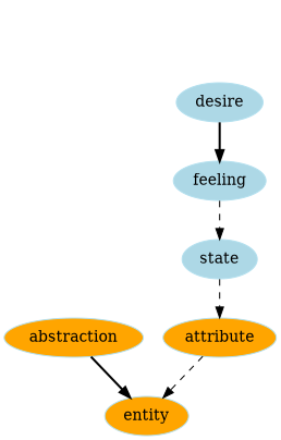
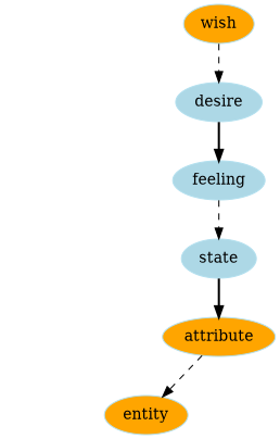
  digraph {
    node [color=lightblue2 fillcolor=orange style=filled]
    edge [style=bold]
    desire [fillcolor=lightblue]
+   wish
    feeling [fillcolor=lightblue]
    state [fillcolor=lightblue]
    attribute
    entity
-   abstraction
    desire -> feeling
+   wish -> desire [style=dashed]
    feeling -> state [style=dashed]
-   state -> attribute [style=dashed]
+   state -> attribute
    attribute -> entity [style=dashed]
-   abstraction -> entity
  }
